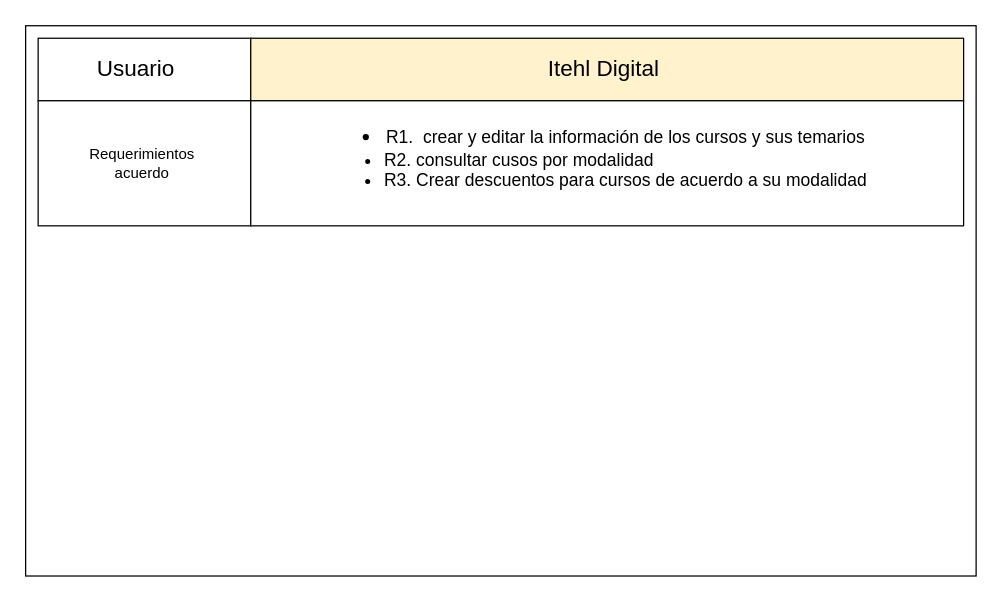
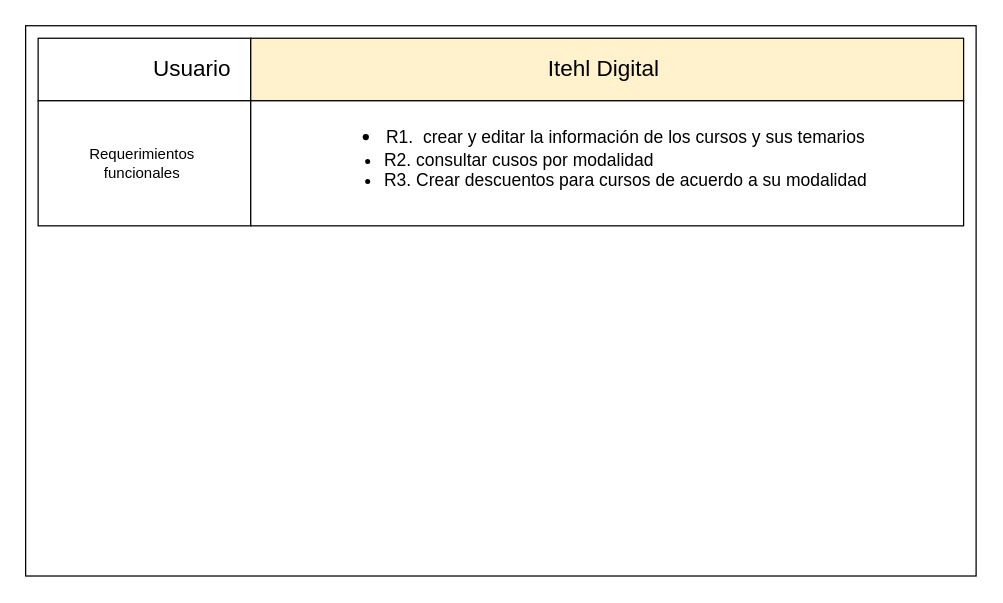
  <mxCell id="0" />
  <mxCell id="1" parent="0" />
  <mxCell id="2" value="" style="rounded=0;whiteSpace=wrap;html=1;" vertex="1" parent="1"><mxGeometry x="20" y="20" width="760" height="440" as="geometry" /></mxCell>
  <mxCell id="3" value="" style="rounded=0;whiteSpace=wrap;html=1;" vertex="1" parent="1"><mxGeometry x="30" y="30" width="170" height="50" as="geometry" /></mxCell>
- <mxCell id="4" value="&lt;font style=&quot;font-size: 18px&quot;&gt;Usuario&lt;/font&gt;&amp;nbsp;" style="text;html=1;strokeColor=none;fillColor=none;align=center;verticalAlign=middle;whiteSpace=wrap;rounded=0;" vertex="1" parent="1"><mxGeometry x="80" y="40" width="60" height="30" as="geometry" /></mxCell>
+ <mxCell id="4" value="&lt;font style=&quot;font-size: 18px&quot;&gt;Usuario&lt;/font&gt;&amp;nbsp;" style="text;html=1;strokeColor=none;fillColor=none;align=center;verticalAlign=middle;whiteSpace=wrap;rounded=0;" vertex="1" parent="1"><mxGeometry x="125" y="40" width="60" height="30" as="geometry" /></mxCell>
  <mxCell id="5" value="Itehl Digital&amp;nbsp;" style="rounded=0;whiteSpace=wrap;html=1;fontSize=18;fillColor=#fff2cc;" vertex="1" parent="1"><mxGeometry x="200" y="30" width="570" height="50" as="geometry" /></mxCell>
- <mxCell id="6" value="Requerimientos&amp;nbsp;&lt;br&gt;acuerdo&amp;nbsp;" style="rounded=0;whiteSpace=wrap;html=1;" vertex="1" parent="1"><mxGeometry x="30" y="80" width="170" height="100" as="geometry" /></mxCell>
+ <mxCell id="6" value="Requerimientos&amp;nbsp;&lt;br&gt;funcionales&amp;nbsp;" style="rounded=0;whiteSpace=wrap;html=1;" vertex="1" parent="1"><mxGeometry x="30" y="80" width="170" height="100" as="geometry" /></mxCell>
  <mxCell id="7" value="&lt;div&gt;&lt;span style=&quot;font-size: 14px&quot;&gt;&lt;br&gt;&lt;/span&gt;&lt;/div&gt;" style="rounded=0;whiteSpace=wrap;html=1;fontSize=18;" vertex="1" parent="1"><mxGeometry x="200" y="80" width="570" height="100" as="geometry" /></mxCell>
  <mxCell id="8" value="&lt;ul&gt;&lt;li style=&quot;font-size: 18px&quot;&gt;&lt;font style=&quot;font-size: 14px&quot;&gt;R1.&amp;nbsp; crear y editar la información de los cursos y sus temarios&lt;/font&gt;&lt;/li&gt;&lt;li style=&quot;text-align: left&quot;&gt;R2. consultar cusos por modalidad&amp;nbsp;&lt;/li&gt;&lt;li style=&quot;text-align: left&quot;&gt;R3. Crear descuentos para cursos de acuerdo a su modalidad&lt;/li&gt;&lt;/ul&gt;" style="text;html=1;strokeColor=none;fillColor=none;align=center;verticalAlign=middle;whiteSpace=wrap;rounded=0;fontSize=14;" vertex="1" parent="1"><mxGeometry x="220" y="80" width="520" height="90" as="geometry" /></mxCell>
